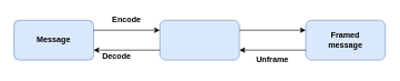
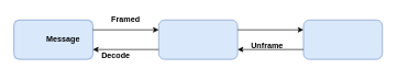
  <mxCell id="0" />
  <mxCell id="1" parent="0" />
  <mxCell id="2" value="" style="group;fillColor=#dae8fc;strokeColor=none;" parent="1" vertex="1" connectable="0"><mxGeometry x="20" y="30" width="120" height="60" as="geometry" /></mxCell>
  <mxCell id="3" value="" style="rounded=1;whiteSpace=wrap;html=1;fillColor=#dae8fc;strokeColor=#6c8ebf;" parent="2" vertex="1"><mxGeometry width="120" height="60" as="geometry" /></mxCell>
- <mxCell id="4" value="&lt;b&gt;Message&lt;/b&gt;" style="text;html=1;strokeColor=none;fillColor=none;align=center;verticalAlign=middle;whiteSpace=wrap;rounded=0;" parent="2" vertex="1"><mxGeometry x="40" y="20" width="40" height="20" as="geometry" /></mxCell>
+ <mxCell id="4" value="&lt;b&gt;Message&lt;/b&gt;" style="text;html=1;strokeColor=none;fillColor=none;align=center;verticalAlign=middle;whiteSpace=wrap;rounded=0;" parent="2" vertex="1"><mxGeometry x="55" y="20" width="40" height="20" as="geometry" /></mxCell>
  <mxCell id="5" value="" style="group" parent="1" vertex="1" connectable="0"><mxGeometry x="240" y="30" width="120" height="60" as="geometry" /></mxCell>
  <mxCell id="6" value="" style="rounded=1;whiteSpace=wrap;html=1;fillColor=#dae8fc;strokeColor=#6c8ebf;" parent="5" vertex="1"><mxGeometry width="120" height="60" as="geometry" /></mxCell>
  <mxCell id="7" value="" style="group" parent="1" vertex="1" connectable="0"><mxGeometry x="460" y="30" width="120" height="60" as="geometry" /></mxCell>
  <mxCell id="8" value="" style="rounded=1;whiteSpace=wrap;html=1;fillColor=#dae8fc;strokeColor=#6c8ebf;" parent="7" vertex="1"><mxGeometry width="120" height="60" as="geometry" /></mxCell>
- <mxCell id="9" value="&lt;b&gt;Framed message&lt;/b&gt;" style="text;html=1;strokeColor=none;fillColor=none;align=center;verticalAlign=middle;whiteSpace=wrap;rounded=0;" parent="7" vertex="1"><mxGeometry x="40" y="20" width="40" height="20" as="geometry" /></mxCell>
  <mxCell id="10" style="edgeStyle=orthogonalEdgeStyle;rounded=0;orthogonalLoop=1;jettySize=auto;html=1;exitX=1;exitY=0.25;exitDx=0;exitDy=0;entryX=0;entryY=0.25;entryDx=0;entryDy=0;" parent="1" source="3" target="6" edge="1"><mxGeometry relative="1" as="geometry" /></mxCell>
- <mxCell id="11" value="&lt;b&gt;Encode&lt;/b&gt;" style="text;html=1;strokeColor=none;fillColor=none;align=center;verticalAlign=middle;whiteSpace=wrap;rounded=0;" parent="1" vertex="1"><mxGeometry x="170" y="20" width="40" height="20" as="geometry" /></mxCell>
+ <mxCell id="11" value="&lt;b&gt;Framed&lt;/b&gt;" style="text;html=1;strokeColor=none;fillColor=none;align=center;verticalAlign=middle;whiteSpace=wrap;rounded=0;" parent="1" vertex="1"><mxGeometry x="170" y="20" width="40" height="20" as="geometry" /></mxCell>
  <mxCell id="12" style="edgeStyle=orthogonalEdgeStyle;rounded=0;orthogonalLoop=1;jettySize=auto;html=1;exitX=0;exitY=0.75;exitDx=0;exitDy=0;entryX=1;entryY=0.75;entryDx=0;entryDy=0;" parent="1" source="6" target="3" edge="1"><mxGeometry relative="1" as="geometry" /></mxCell>
  <mxCell id="13" value="&lt;b&gt;Decode&lt;/b&gt;" style="text;html=1;strokeColor=none;fillColor=none;align=center;verticalAlign=middle;whiteSpace=wrap;rounded=0;" parent="1" vertex="1"><mxGeometry x="155" y="75" width="40" height="20" as="geometry" /></mxCell>
  <mxCell id="14" style="edgeStyle=orthogonalEdgeStyle;rounded=0;orthogonalLoop=1;jettySize=auto;html=1;exitX=1;exitY=0.25;exitDx=0;exitDy=0;entryX=0;entryY=0.25;entryDx=0;entryDy=0;" parent="1" source="6" target="8" edge="1"><mxGeometry relative="1" as="geometry" /></mxCell>
  <mxCell id="15" style="edgeStyle=orthogonalEdgeStyle;rounded=0;orthogonalLoop=1;jettySize=auto;html=1;exitX=0;exitY=0.75;exitDx=0;exitDy=0;entryX=1;entryY=0.75;entryDx=0;entryDy=0;" parent="1" source="8" target="6" edge="1"><mxGeometry relative="1" as="geometry" /></mxCell>
- <mxCell id="16" value="&lt;b&gt;Unframe&lt;/b&gt;" style="text;html=1;strokeColor=none;fillColor=none;align=center;verticalAlign=middle;whiteSpace=wrap;rounded=0;" parent="1" vertex="1"><mxGeometry x="390" y="80" width="40" height="20" as="geometry" /></mxCell>
+ <mxCell id="16" value="&lt;b&gt;Unframe&lt;/b&gt;" style="text;html=1;strokeColor=none;fillColor=none;align=center;verticalAlign=middle;whiteSpace=wrap;rounded=0;" parent="1" vertex="1"><mxGeometry x="385" y="60" width="40" height="20" as="geometry" /></mxCell>
